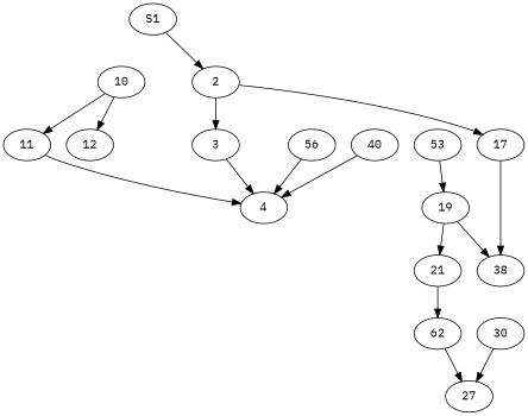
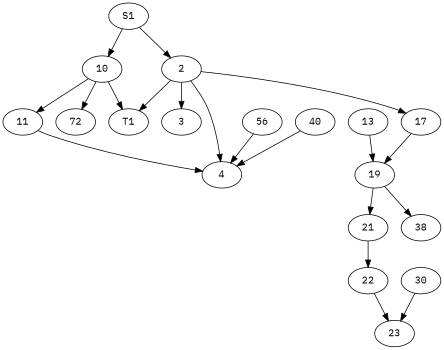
  digraph {
    fontname="IBM Plex Mono"
    node [fontname="IBM Plex Mono"]
    edge [fontname="IBM Plex Mono"]
    S1
    10
    2
+   T1
    11
-   12
+   12 [label=72]
    3
    17
    4
-   13 [label=53]
+   13
    19
    n12 [label=56]
    21
    n14 [label=38]
    n15 [label=40]
-   22 [label=62]
+   22
    n17 [label=30]
-   23 [label=27]
+   23
+   S1 -> 10
    S1 -> 2
+   10 -> T1
    10 -> 11
    10 -> 12
+   2 -> T1
    2 -> 3
    2 -> 17
    11 -> 4
-   3 -> 4
-   17 -> n14
+   2 -> 4
+   17 -> 19
    13 -> 19
    19 -> 21
    19 -> n14
    n12 -> 4
    21 -> 22
    n15 -> 4
    22 -> 23
    n17 -> 23
  }
